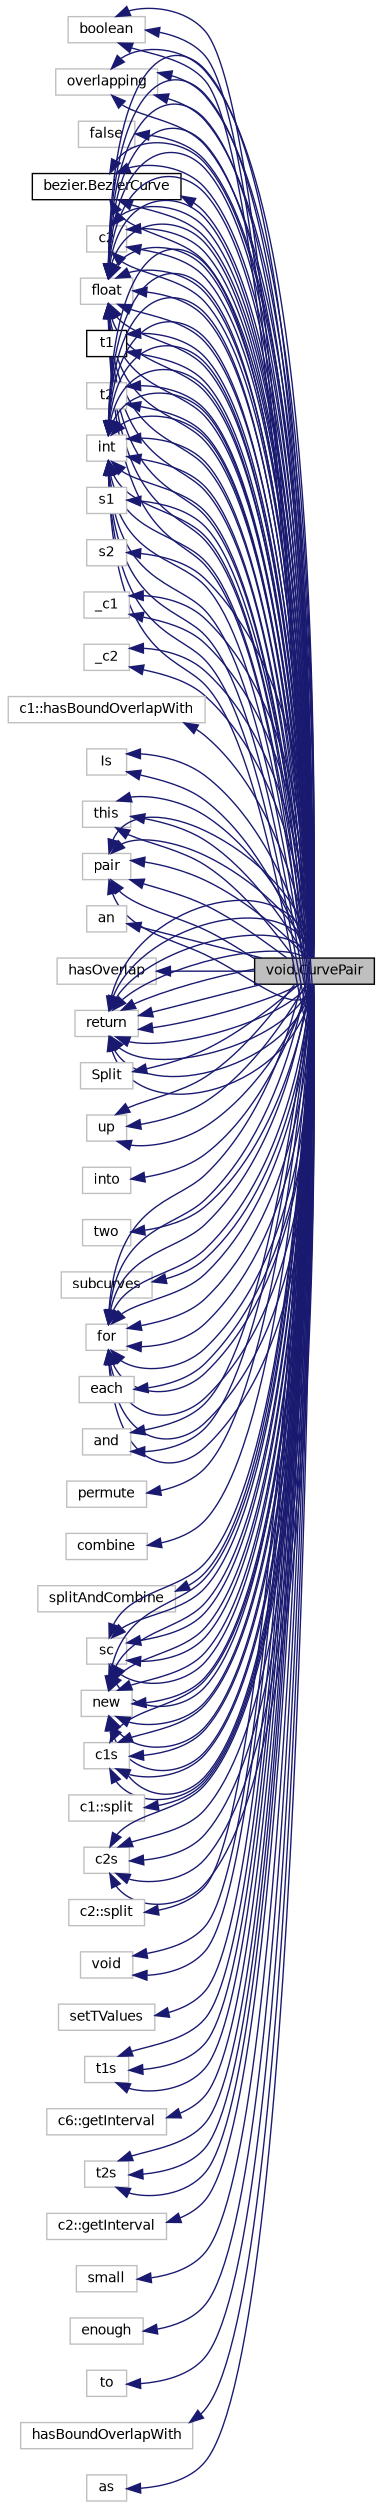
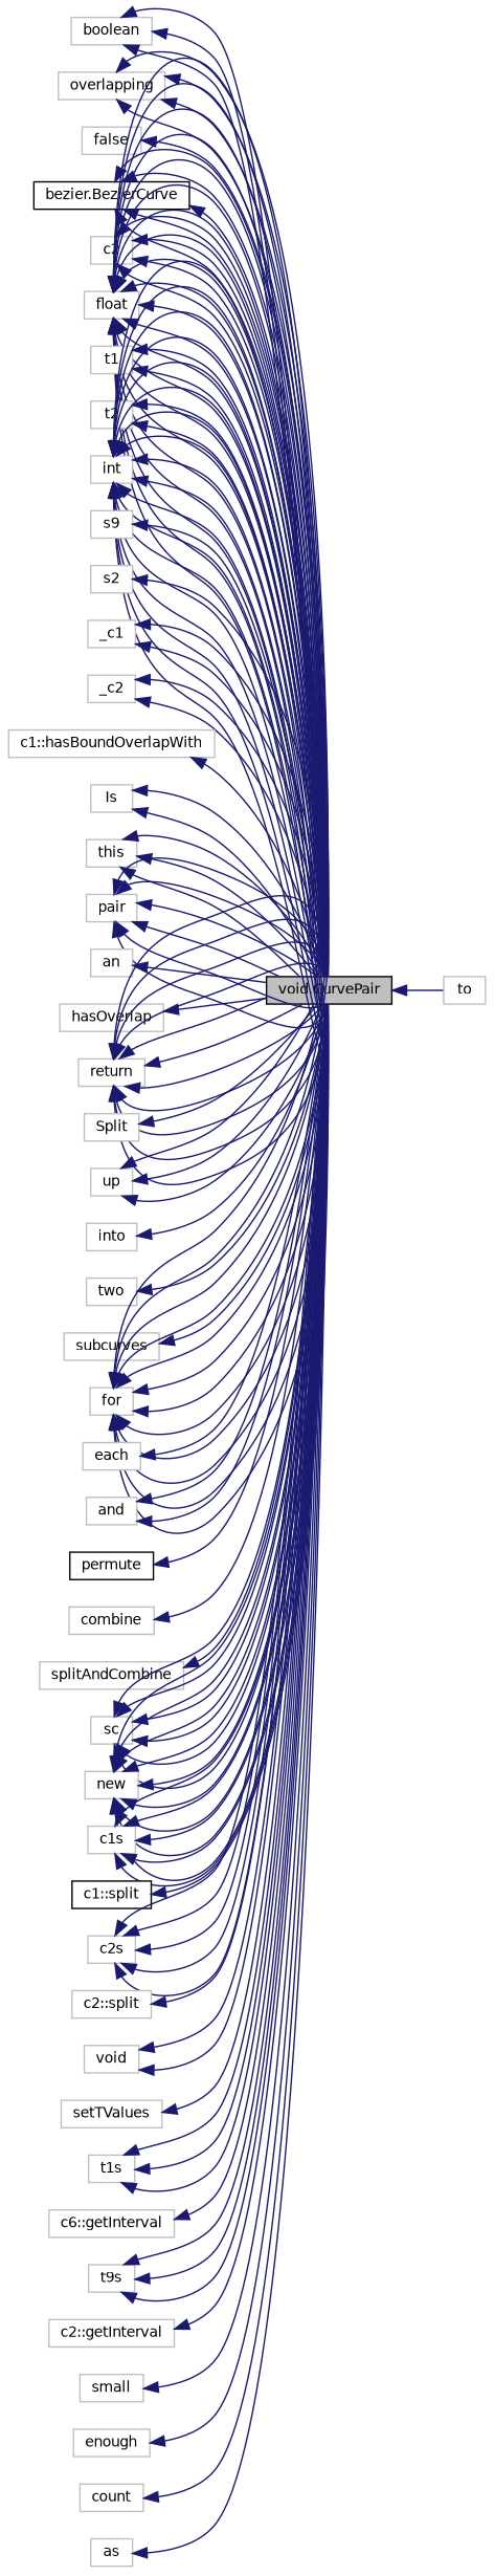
  digraph {
    rankdir=LR
    node [color=grey75 fillcolor=white fontname=Helvetica fontsize=10 shape=record style=filled]
    edge [color=midnightblue dir=back fontname=Helvetica fontsize=10 labelfontname=Helvetica labelfontsize=10 style=solid]
    n1 [color=black fillcolor=grey75 fontcolor=black height=0.2 label="void.CurvePair" width=0.4]
    n2 [height=0.2 label=boolean width=0.4]
    n3 [height=0.2 label=overlapping width=0.4]
    n4 [height=0.2 label=false width=0.4]
    n5 [color=black height=0.2 label="bezier.BezierCurve" width=0.4]
    n6 [height=0.2 label=c2 width=0.4]
    n7 [height=0.2 label=float width=0.4]
-   n8 [color=black height=0.2 label=t1 width=0.4]
+   n8 [height=0.2 label=t1 width=0.4]
    n9 [height=0.2 label=t2 width=0.4]
    n10 [height=0.2 label=int width=0.4]
-   n11 [height=0.2 label=s1 width=0.4]
+   n11 [height=0.2 label=s9 width=0.4]
    n12 [height=0.2 label=s2 width=0.4]
    n13 [height=0.2 label=_c1 width=0.4]
    n14 [height=0.2 label=_c2 width=0.4]
    n15 [height=0.2 label="c1::hasBoundOverlapWith" width=0.4]
    n16 [height=0.2 label=Is width=0.4]
    n17 [height=0.2 label=this width=0.4]
    n18 [height=0.2 label=pair width=0.4]
    n19 [height=0.2 label=an width=0.4]
    n20 [height=0.2 label=hasOverlap width=0.4]
    n21 [height=0.2 label=return width=0.4]
    n22 [height=0.2 label=Split width=0.4]
    n23 [height=0.2 label=up width=0.4]
    n24 [height=0.2 label=into width=0.4]
    n25 [height=0.2 label=two width=0.4]
    n26 [height=0.2 label=subcurves width=0.4]
    n27 [height=0.2 label=for width=0.4]
    n28 [height=0.2 label=each width=0.4]
    n29 [height=0.2 label=and width=0.4]
-   n30 [height=0.2 label=permute width=0.4]
+   n30 [color=black height=0.2 label=permute width=0.4]
    n31 [height=0.2 label=combine width=0.4]
    n32 [height=0.2 label=splitAndCombine width=0.4]
    n33 [height=0.2 label=sc width=0.4]
    n34 [height=0.2 label=new width=0.4]
    n35 [height=0.2 label=c1s width=0.4]
-   n36 [height=0.2 label="c1::split" width=0.4]
+   n36 [color=black height=0.2 label="c1::split" width=0.4]
    n37 [height=0.2 label=c2s width=0.4]
    n38 [height=0.2 label="c2::split" width=0.4]
    n39 [height=0.2 label=void width=0.4]
    n40 [height=0.2 label=setTValues width=0.4]
    n41 [height=0.2 label=t1s width=0.4]
    n42 [height=0.2 label="c6::getInterval" width=0.4]
-   n43 [height=0.2 label=t2s width=0.4]
+   n43 [height=0.2 label=t9s width=0.4]
    n44 [height=0.2 label="c2::getInterval" width=0.4]
    n45 [height=0.2 label=small width=0.4]
    n46 [height=0.2 label=enough width=0.4]
    n47 [height=0.2 label=to width=0.4]
-   n48 [height=0.2 label=hasBoundOverlapWith width=0.4]
+   n48 [height=0.2 label=count width=0.4]
    n49 [height=0.2 label=as width=0.4]
    n2 -> n1
    n2 -> n1
    n2 -> n1
    n3 -> n1
    n3 -> n1
    n3 -> n1
    n3 -> n1
    n4 -> n1
    n5 -> n1
    n5 -> n1
    n5 -> n1
    n5 -> n1
    n5 -> n1
    n6 -> n1
    n6 -> n1
    n6 -> n1
    n6 -> n1
    n7 -> n1
    n7 -> n1
    n7 -> n1
    n7 -> n1
    n7 -> n1
    n7 -> n1
    n7 -> n1
    n7 -> n1
    n7 -> n1
    n7 -> n1
    n7 -> n1
    n7 -> n1
    n7 -> n1
    n7 -> n1
    n7 -> n1
    n7 -> n1
    n7 -> n1
    n7 -> n1
    n7 -> n1
    n7 -> n1
    n7 -> n1
    n8 -> n1
    n8 -> n1
    n9 -> n1
    n9 -> n1
    n10 -> n1
    n10 -> n1
    n10 -> n1
    n10 -> n1
    n10 -> n1
    n10 -> n1
    n10 -> n1
    n10 -> n1
    n10 -> n1
    n10 -> n1
    n10 -> n1
    n10 -> n1
    n10 -> n1
    n10 -> n1
    n10 -> n1
    n10 -> n1
    n10 -> n1
    n10 -> n1
    n11 -> n1
    n12 -> n1
    n13 -> n1
    n13 -> n1
    n14 -> n1
    n14 -> n1
    n15 -> n1
    n16 -> n1
    n16 -> n1
    n17 -> n1
    n17 -> n1
    n17 -> n1
    n18 -> n1
    n18 -> n1
    n18 -> n1
    n18 -> n1
    n18 -> n1
    n18 -> n1
    n19 -> n1
    n20 -> n1
    n21 -> n1
    n21 -> n1
    n21 -> n1
    n21 -> n1
    n21 -> n1
    n21 -> n1
    n21 -> n1
    n21 -> n1
    n21 -> n1
    n21 -> n1
    n21 -> n1
    n22 -> n1
    n23 -> n1
    n23 -> n1
    n23 -> n1
    n24 -> n1
    n25 -> n1
    n26 -> n1
    n27 -> n1
    n27 -> n1
    n27 -> n1
    n27 -> n1
    n27 -> n1
    n27 -> n1
    n27 -> n1
    n27 -> n1
    n27 -> n1
    n27 -> n1
    n27 -> n1
    n27 -> n1
    n28 -> n1
    n29 -> n1
    n29 -> n1
    n30 -> n1
    n31 -> n1
    n32 -> n1
    n33 -> n1
    n33 -> n1
    n33 -> n1
    n33 -> n1
    n33 -> n1
    n33 -> n1
    n34 -> n1
    n34 -> n1
    n34 -> n1
    n34 -> n1
    n34 -> n1
    n34 -> n1
    n34 -> n1
    n34 -> n1
    n34 -> n1
    n35 -> n1
    n35 -> n1
    n35 -> n1
    n35 -> n1
    n35 -> n1
    n36 -> n1
    n37 -> n1
    n37 -> n1
    n37 -> n1
    n37 -> n1
    n37 -> n1
    n38 -> n1
    n39 -> n1
    n39 -> n1
    n40 -> n1
    n41 -> n1
    n41 -> n1
    n41 -> n1
    n42 -> n1
    n43 -> n1
    n43 -> n1
    n43 -> n1
    n44 -> n1
    n45 -> n1
    n46 -> n1
-   n47 -> n1
+   n1 -> n47
    n48 -> n1
    n49 -> n1
  }
